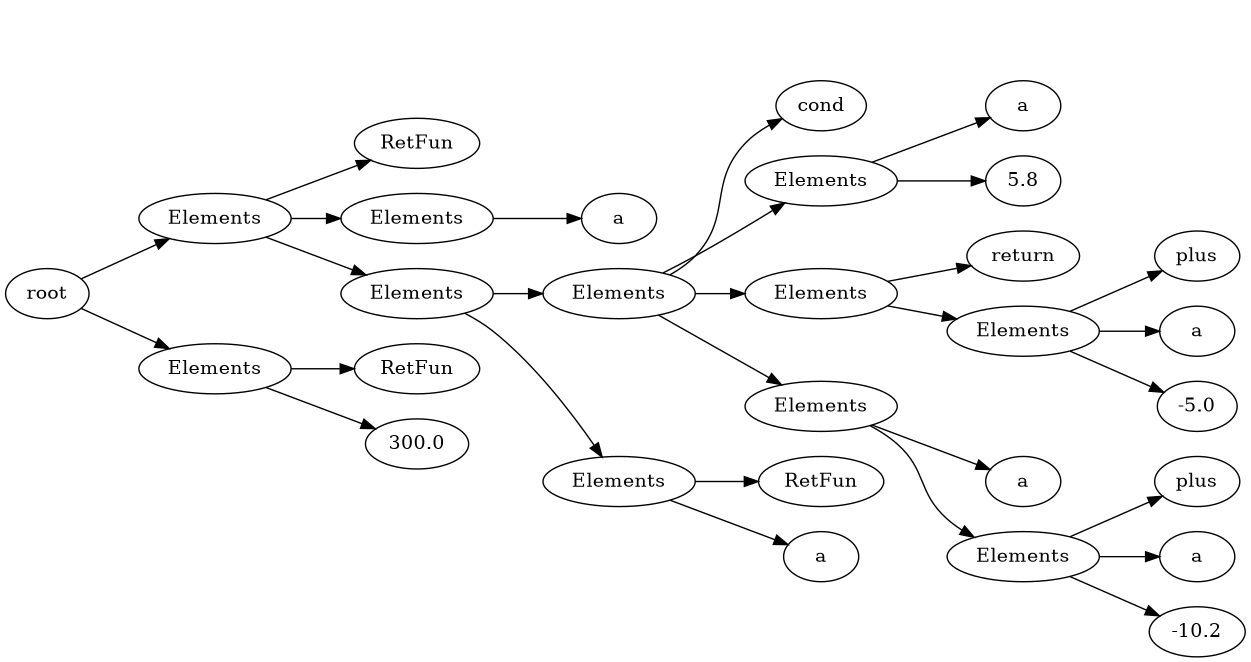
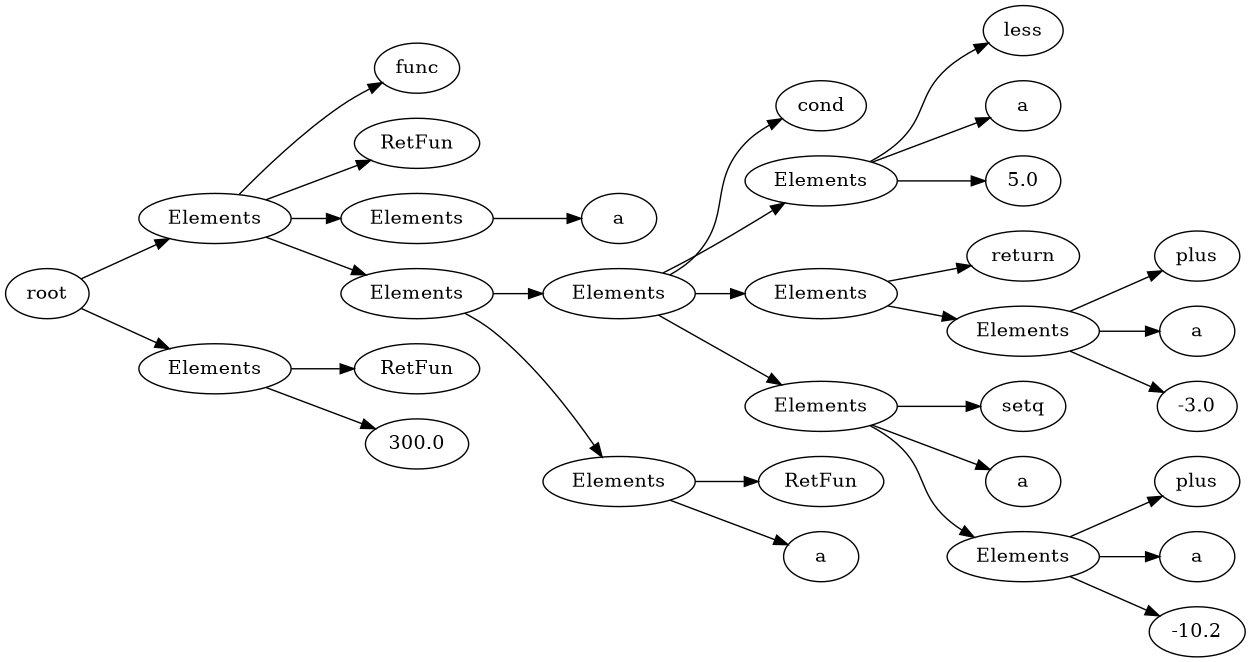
  digraph {
    rankdir=LR
    n1 [label=root]
    n2 [label=Elements]
    n3 [label=Elements]
+   n4 [label=func]
    n5 [label=RetFun]
    n6 [label=Elements]
    n7 [label=Elements]
    n8 [label=RetFun]
    n9 [label=300.0]
    n10 [label=a]
    n11 [label=Elements]
    n12 [label=Elements]
    n13 [label=cond]
    n14 [label=Elements]
    n15 [label=Elements]
    n16 [label=Elements]
    n17 [label=RetFun]
    n18 [label=a]
+   n19 [label=less]
    n20 [label=a]
-   n21 [label=5.8]
+   n21 [label=5.0]
    n22 [label=return]
    n23 [label=Elements]
+   n24 [label=setq]
    n25 [label=a]
    n26 [label=Elements]
    n27 [label=plus]
    n28 [label=a]
-   n29 [label=-5.0]
+   n29 [label=-3.0]
    n30 [label=plus]
    n31 [label=a]
    n32 [label=-10.2]
    n1 -> n2
    n1 -> n3
+   n2 -> n4
    n2 -> n5
    n2 -> n6
    n2 -> n7
    n3 -> n8
    n3 -> n9
    n6 -> n10
    n7 -> n11
    n7 -> n12
    n11 -> n13
    n11 -> n14
    n11 -> n15
    n11 -> n16
    n12 -> n17
    n12 -> n18
+   n14 -> n19
    n14 -> n20
    n14 -> n21
    n15 -> n22
    n15 -> n23
+   n16 -> n24
    n16 -> n25
    n16 -> n26
    n23 -> n27
    n23 -> n28
    n23 -> n29
    n26 -> n30
    n26 -> n31
    n26 -> n32
  }
